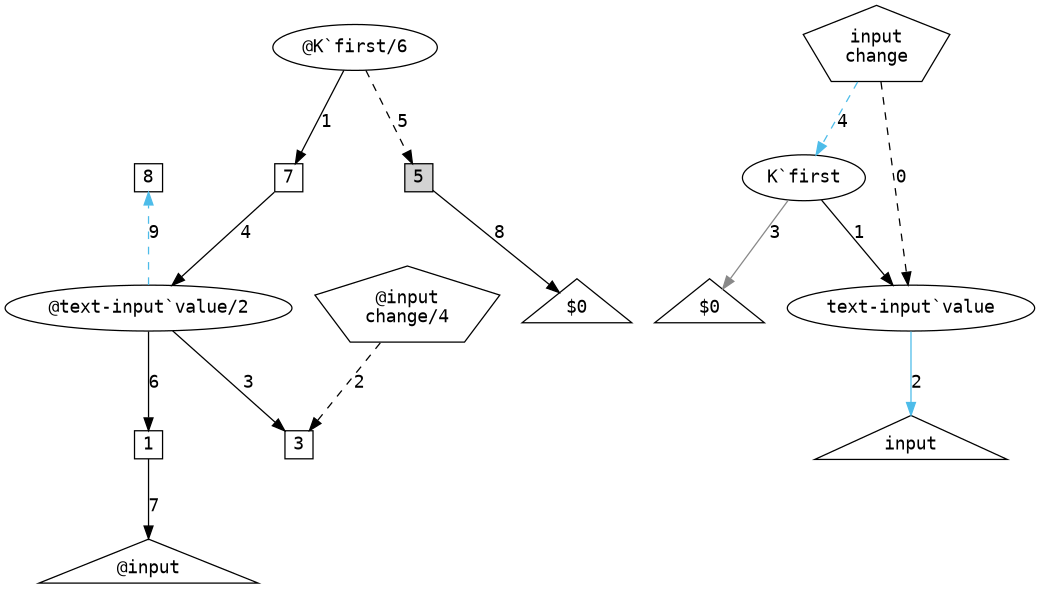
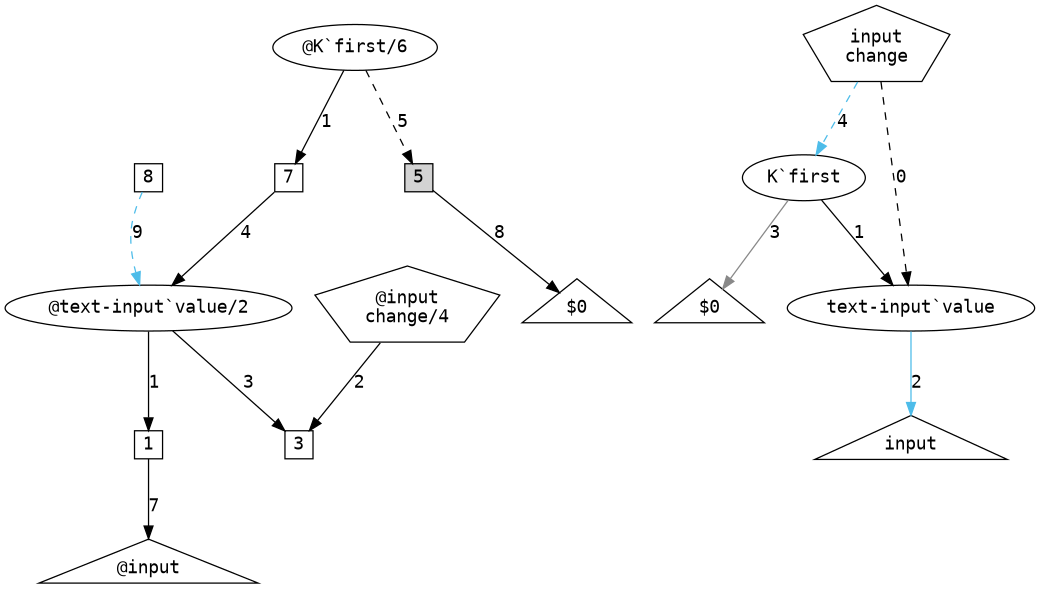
  digraph {
    fontname="DejaVu Sans Mono"
    node [fontname="DejaVu Sans Mono" shape=square]
    edge [fontname="DejaVu Sans Mono"]
    n1 [fixedsize=true label=8 width=0.3]
    n2 [label="@K`first/6" shape=""]
    n3 [fixedsize=true label=7 width=0.3]
    n4 [fixedsize=true label=5 style=filled width=0.3]
    n5 [label="@text-input`value/2" shape=""]
    n6 [label="$0" shape=triangle]
    n7 [fixedsize=true label=3 width=0.3]
    n8 [fixedsize=true label=1 width=0.3]
    n9 [label="@input\nchange/4" shape=pentagon]
    n10 [label="@input" shape=triangle]
    n11 [label="K`first" shape=""]
    n12 [label="text-input`value" shape=""]
    n13 [label="$0" shape=triangle]
    n14 [label=input shape=triangle]
    n15 [label="input\nchange" shape=pentagon]
    n2 -> n3 [label=1]
    n2 -> n4 [label=5 style=dashed]
    n3 -> n5 [label=4]
    n4 -> n6 [label=8]
-   n5 -> n1 [color="#4dbce9" label=9 style=dashed]
+   n1 -> n5 [color="#4dbce9" label=9 style=dashed]
    n5 -> n7 [label=3]
-   n5 -> n8 [label=6]
+   n5 -> n8 [label=1]
    n8 -> n10 [label=7]
-   n9 -> n7 [label=2 style=dashed]
+   n9 -> n7 [label=2]
    n11 -> n12 [label=1]
    n11 -> n13 [color="#888888" label=3]
    n12 -> n14 [color="#4dbce9" label=2]
    n15 -> n11 [color="#4dbce9" label=4 style=dashed]
    n15 -> n12 [label=0 style=dashed]
  }
